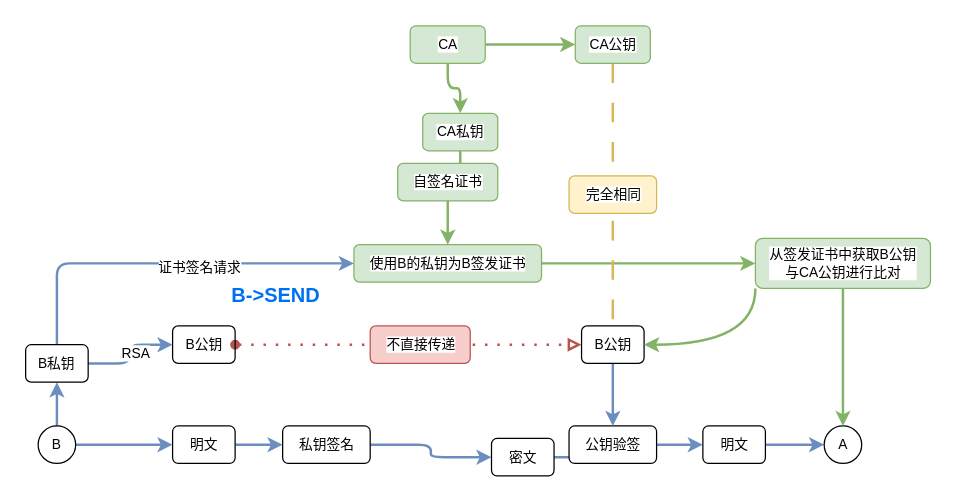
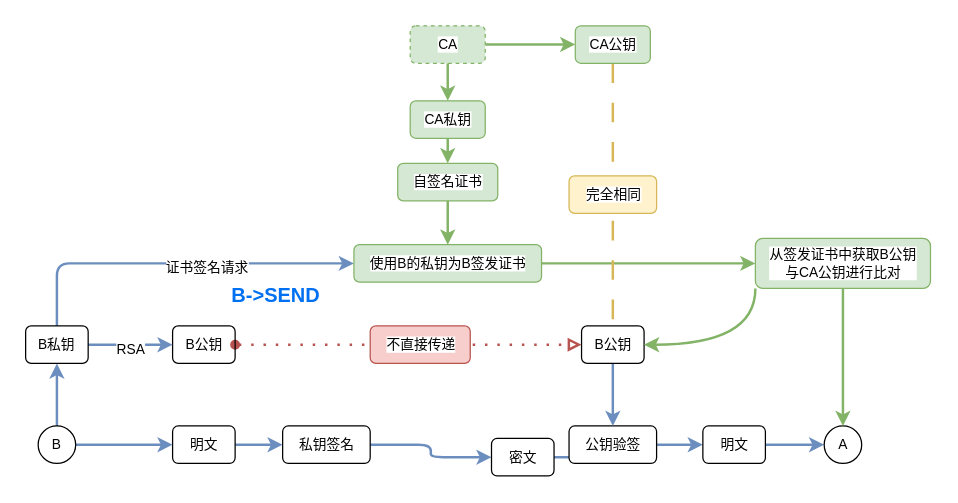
  <mxCell id="0" />
  <mxCell id="1" parent="0" />
  <mxCell id="2" value="" style="edgeStyle=orthogonalEdgeStyle;shape=connector;curved=0;rounded=1;orthogonalLoop=1;jettySize=auto;html=1;shadow=0;strokeColor=#6c8ebf;strokeWidth=1.968;align=center;verticalAlign=middle;fontFamily=Helvetica;fontSize=11;fontColor=default;labelBackgroundColor=default;endArrow=classic;fillColor=#dae8fc;" edge="1" parent="1" source="3" target="5"><mxGeometry relative="1" as="geometry" /></mxCell>
  <mxCell id="3" value="明文" style="rounded=1;whiteSpace=wrap;html=1;fontFamily=Helvetica;fontSize=11;fontColor=default;labelBackgroundColor=default;strokeColor=default;align=center;verticalAlign=middle;fillColor=default;" vertex="1" parent="1"><mxGeometry x="137.5" y="340" width="50" height="30" as="geometry" /></mxCell>
  <mxCell id="4" value="" style="edgeStyle=orthogonalEdgeStyle;shape=connector;curved=0;rounded=1;orthogonalLoop=1;jettySize=auto;html=1;shadow=0;strokeColor=#6c8ebf;strokeWidth=1.968;align=center;verticalAlign=middle;fontFamily=Helvetica;fontSize=11;fontColor=default;labelBackgroundColor=default;endArrow=classic;fillColor=#dae8fc;" edge="1" parent="1" source="5" target="7"><mxGeometry relative="1" as="geometry" /></mxCell>
  <mxCell id="5" value="私钥签名" style="whiteSpace=wrap;html=1;fontSize=11;rounded=1;labelBackgroundColor=default;strokeColor=default;align=center;verticalAlign=middle;fontFamily=Helvetica;fontColor=default;fillColor=default;" vertex="1" parent="1"><mxGeometry x="225.5" y="340" width="70" height="30" as="geometry" /></mxCell>
  <mxCell id="6" value="" style="edgeStyle=orthogonalEdgeStyle;shape=connector;curved=0;rounded=1;orthogonalLoop=1;jettySize=auto;html=1;shadow=0;strokeColor=#6c8ebf;strokeWidth=1.968;align=center;verticalAlign=middle;fontFamily=Helvetica;fontSize=11;fontColor=default;labelBackgroundColor=default;endArrow=classic;fillColor=#dae8fc;" edge="1" parent="1" source="7" target="9"><mxGeometry relative="1" as="geometry" /></mxCell>
  <mxCell id="7" value="密文" style="whiteSpace=wrap;html=1;fontSize=11;rounded=1;labelBackgroundColor=default;strokeColor=default;align=center;verticalAlign=middle;fontFamily=Helvetica;fontColor=default;fillColor=default;" vertex="1" parent="1"><mxGeometry x="392.5" y="350" width="50" height="30" as="geometry" /></mxCell>
  <mxCell id="8" value="" style="edgeStyle=orthogonalEdgeStyle;shape=connector;curved=0;rounded=1;orthogonalLoop=1;jettySize=auto;html=1;shadow=0;strokeColor=#6c8ebf;strokeWidth=1.968;align=center;verticalAlign=middle;fontFamily=Helvetica;fontSize=11;fontColor=default;labelBackgroundColor=default;endArrow=classic;fillColor=#dae8fc;" edge="1" parent="1" source="9" target="11"><mxGeometry relative="1" as="geometry" /></mxCell>
  <mxCell id="9" value="公钥验签" style="whiteSpace=wrap;html=1;fontSize=11;rounded=1;labelBackgroundColor=default;strokeColor=default;align=center;verticalAlign=middle;fontFamily=Helvetica;fontColor=default;fillColor=default;" vertex="1" parent="1"><mxGeometry x="454.5" y="340" width="70" height="30" as="geometry" /></mxCell>
  <mxCell id="10" style="edgeStyle=orthogonalEdgeStyle;shape=connector;curved=0;rounded=1;orthogonalLoop=1;jettySize=auto;html=1;entryX=0;entryY=0.5;entryDx=0;entryDy=0;shadow=0;strokeColor=#6c8ebf;strokeWidth=1.968;align=center;verticalAlign=middle;fontFamily=Helvetica;fontSize=11;fontColor=default;labelBackgroundColor=default;autosize=1;resizable=0;endArrow=classic;fillColor=#dae8fc;" edge="1" parent="1" source="11" target="31"><mxGeometry relative="1" as="geometry" /></mxCell>
  <mxCell id="11" value="明文" style="whiteSpace=wrap;html=1;fontSize=11;rounded=1;labelBackgroundColor=default;strokeColor=default;align=center;verticalAlign=middle;fontFamily=Helvetica;fontColor=default;fillColor=default;" vertex="1" parent="1"><mxGeometry x="561.5" y="340" width="50" height="30" as="geometry" /></mxCell>
  <mxCell id="12" value="B-&amp;gt;SEND" style="text;html=1;align=left;verticalAlign=middle;resizable=0;points=[];autosize=1;strokeColor=none;fillColor=none;fontSize=16;fontColor=#0070F2;fontFamily=Helvetica;fontStyle=1;rounded=1;" vertex="1" parent="1"><mxGeometry x="182.5" y="220" width="90" height="30" as="geometry" /></mxCell>
  <mxCell id="13" style="edgeStyle=orthogonalEdgeStyle;shape=connector;curved=0;rounded=1;orthogonalLoop=1;jettySize=auto;html=1;exitX=0.5;exitY=1;exitDx=0;exitDy=0;entryX=0.5;entryY=0;entryDx=0;entryDy=0;shadow=0;strokeColor=#82b366;strokeWidth=1.968;align=center;verticalAlign=middle;fontFamily=Helvetica;fontSize=11;fontColor=default;labelBackgroundColor=none;autosize=1;resizable=0;endArrow=classic;fillColor=#d5e8d4;" edge="1" parent="1" source="15" target="17"><mxGeometry relative="1" as="geometry" /></mxCell>
  <mxCell id="14" value="" style="edgeStyle=orthogonalEdgeStyle;shape=connector;curved=0;rounded=1;orthogonalLoop=1;jettySize=auto;html=1;shadow=0;strokeColor=#82b366;strokeWidth=1.968;align=center;verticalAlign=middle;fontFamily=Helvetica;fontSize=11;fontColor=default;labelBackgroundColor=default;autosize=1;resizable=0;endArrow=classic;fillColor=#d5e8d4;" edge="1" parent="1" source="15" target="38"><mxGeometry relative="1" as="geometry" /></mxCell>
- <mxCell id="15" value="CA" style="whiteSpace=wrap;html=1;fontFamily=Helvetica;fontSize=11;labelBackgroundColor=default;rounded=1;fillColor=#d5e8d4;strokeColor=#82b366;" vertex="1" parent="1"><mxGeometry x="327.5" y="20" width="60" height="30" as="geometry" /></mxCell>
+ <mxCell id="15" value="CA" style="whiteSpace=wrap;html=1;fontFamily=Helvetica;fontSize=11;labelBackgroundColor=default;rounded=1;fillColor=#d5e8d4;strokeColor=#82b366;dashed=1;" vertex="1" parent="1"><mxGeometry x="327.5" y="20" width="60" height="30" as="geometry" /></mxCell>
  <mxCell id="16" value="" style="edgeStyle=orthogonalEdgeStyle;shape=connector;curved=0;rounded=1;orthogonalLoop=1;jettySize=auto;html=1;shadow=0;strokeColor=#82b366;strokeWidth=1.968;align=center;verticalAlign=middle;fontFamily=Helvetica;fontSize=11;fontColor=default;labelBackgroundColor=default;autosize=1;resizable=0;endArrow=classic;fillColor=#d5e8d4;" edge="1" parent="1" source="17" target="19"><mxGeometry relative="1" as="geometry" /></mxCell>
- <mxCell id="17" value="CA私钥" style="whiteSpace=wrap;html=1;fontFamily=Helvetica;fontSize=11;labelBackgroundColor=default;rounded=1;fillColor=#d5e8d4;strokeColor=#82b366;" vertex="1" parent="1"><mxGeometry x="337.5" y="90" width="60" height="30" as="geometry" /></mxCell>
+ <mxCell id="17" value="CA私钥" style="whiteSpace=wrap;html=1;fontFamily=Helvetica;fontSize=11;labelBackgroundColor=default;rounded=1;fillColor=#d5e8d4;strokeColor=#82b366;" vertex="1" parent="1"><mxGeometry x="327.5" y="80" width="60" height="30" as="geometry" /></mxCell>
  <mxCell id="18" style="edgeStyle=orthogonalEdgeStyle;shape=connector;curved=0;rounded=1;orthogonalLoop=1;jettySize=auto;html=1;shadow=0;strokeColor=#82b366;strokeWidth=1.968;align=center;verticalAlign=middle;fontFamily=Helvetica;fontSize=11;fontColor=default;labelBackgroundColor=default;autosize=1;resizable=0;endArrow=classic;fillColor=#d5e8d4;" edge="1" parent="1" source="19" target="35"><mxGeometry relative="1" as="geometry" /></mxCell>
  <mxCell id="19" value="自签名证书" style="whiteSpace=wrap;html=1;fontSize=11;fillColor=#d5e8d4;strokeColor=#82b366;labelBackgroundColor=default;rounded=1;" vertex="1" parent="1"><mxGeometry x="317.5" y="130" width="80" height="30" as="geometry" /></mxCell>
  <mxCell id="20" value="" style="edgeStyle=orthogonalEdgeStyle;shape=connector;curved=0;rounded=1;orthogonalLoop=1;jettySize=auto;html=1;shadow=0;strokeColor=#6c8ebf;strokeWidth=1.968;align=center;verticalAlign=middle;fontFamily=Helvetica;fontSize=11;fontColor=default;labelBackgroundColor=default;autosize=1;resizable=0;endArrow=classic;fillColor=#dae8fc;" edge="1" parent="1" source="22" target="30"><mxGeometry relative="1" as="geometry" /></mxCell>
  <mxCell id="21" style="edgeStyle=orthogonalEdgeStyle;shape=connector;curved=0;rounded=1;orthogonalLoop=1;jettySize=auto;html=1;entryX=0;entryY=0.5;entryDx=0;entryDy=0;shadow=0;strokeColor=#6c8ebf;strokeWidth=1.968;align=center;verticalAlign=middle;fontFamily=Helvetica;fontSize=11;fontColor=default;labelBackgroundColor=default;autosize=1;resizable=0;endArrow=classic;fillColor=#dae8fc;" edge="1" parent="1" source="22" target="3"><mxGeometry relative="1" as="geometry" /></mxCell>
  <mxCell id="22" value="B" style="ellipse;whiteSpace=wrap;html=1;align=center;verticalAlign=middle;fontFamily=Helvetica;fontSize=11;fontColor=default;labelBackgroundColor=default;autosize=1;resizable=0;fillColor=none;gradientColor=none;rounded=1;" vertex="1" parent="1"><mxGeometry x="30" y="340" width="30" height="30" as="geometry" /></mxCell>
  <mxCell id="23" style="edgeStyle=orthogonalEdgeStyle;shape=connector;curved=0;rounded=1;orthogonalLoop=1;jettySize=auto;html=1;shadow=0;strokeColor=#b85450;strokeWidth=1.968;align=center;verticalAlign=middle;fontFamily=Helvetica;fontSize=11;fontColor=default;labelBackgroundColor=default;autosize=1;resizable=0;endArrow=block;fillColor=#f8cecc;dashed=1;dashPattern=1 4;endFill=0;startArrow=oval;startFill=1;" edge="1" parent="1" source="25" target="33"><mxGeometry relative="1" as="geometry" /></mxCell>
  <mxCell id="24" value="不直接传递" style="edgeLabel;html=1;align=center;verticalAlign=middle;resizable=0;points=[];rounded=1;fontFamily=Helvetica;fontSize=11;labelBackgroundColor=default;autosize=1;fillColor=#f8cecc;strokeColor=#b85450;" vertex="1" connectable="0" parent="23"><mxGeometry x="-0.429" y="-1" width="80" height="30" relative="1" as="geometry"><mxPoint x="29" y="-16" as="offset" /></mxGeometry></mxCell>
  <mxCell id="25" value="B公钥" style="whiteSpace=wrap;html=1;fontSize=11;fillColor=none;labelBackgroundColor=default;autosize=1;resizable=0;gradientColor=none;rounded=1;" vertex="1" parent="1"><mxGeometry x="137.5" y="260" width="50" height="30" as="geometry" /></mxCell>
  <mxCell id="26" style="edgeStyle=orthogonalEdgeStyle;shape=connector;rounded=1;orthogonalLoop=1;jettySize=auto;html=1;exitX=0.5;exitY=0;exitDx=0;exitDy=0;entryX=0;entryY=0.5;entryDx=0;entryDy=0;shadow=0;strokeColor=#6c8ebf;strokeWidth=1.968;align=center;verticalAlign=middle;fontFamily=Helvetica;fontSize=11;fontColor=default;labelBackgroundColor=default;autosize=1;resizable=0;endArrow=classic;fillColor=#dae8fc;" edge="1" parent="1" source="30" target="35"><mxGeometry relative="1" as="geometry" /></mxCell>
  <mxCell id="27" value="证书签名请求" style="edgeLabel;html=1;align=center;verticalAlign=middle;resizable=0;points=[];rounded=1;fontFamily=Helvetica;fontSize=11;fontColor=default;labelBackgroundColor=default;autosize=1;fillColor=none;gradientColor=none;" vertex="1" connectable="0" parent="26"><mxGeometry x="0.175" y="-3" width="90" height="30" relative="1" as="geometry"><mxPoint x="-44" y="-15" as="offset" /></mxGeometry></mxCell>
  <mxCell id="28" style="edgeStyle=orthogonalEdgeStyle;shape=connector;curved=0;rounded=1;orthogonalLoop=1;jettySize=auto;html=1;exitX=1;exitY=0.5;exitDx=0;exitDy=0;shadow=0;strokeColor=#6c8ebf;strokeWidth=1.968;align=center;verticalAlign=middle;fontFamily=Helvetica;fontSize=11;fontColor=default;labelBackgroundColor=default;autosize=1;resizable=0;endArrow=classic;fillColor=#dae8fc;" edge="1" parent="1" source="30" target="25"><mxGeometry relative="1" as="geometry" /></mxCell>
  <mxCell id="29" value="RSA" style="edgeLabel;html=1;align=center;verticalAlign=middle;resizable=0;points=[];rounded=1;fontFamily=Helvetica;fontSize=11;fontColor=default;labelBackgroundColor=default;autosize=1;fillColor=none;gradientColor=none;" vertex="1" connectable="0" parent="28"><mxGeometry x="0.012" y="-4" width="50" height="30" relative="1" as="geometry"><mxPoint x="-25" y="-15" as="offset" /></mxGeometry></mxCell>
- <mxCell id="30" value="B私钥" style="whiteSpace=wrap;html=1;fontSize=11;fillColor=none;labelBackgroundColor=default;autosize=1;resizable=0;gradientColor=none;rounded=1;" vertex="1" parent="1"><mxGeometry x="20" y="275" width="50" height="30" as="geometry" /></mxCell>
+ <mxCell id="30" value="B私钥" style="whiteSpace=wrap;html=1;fontSize=11;fillColor=none;labelBackgroundColor=default;autosize=1;resizable=0;gradientColor=none;rounded=1;" vertex="1" parent="1"><mxGeometry x="20" y="260" width="50" height="30" as="geometry" /></mxCell>
  <mxCell id="31" value="A" style="ellipse;whiteSpace=wrap;html=1;align=center;verticalAlign=middle;fontFamily=Helvetica;fontSize=11;fontColor=default;labelBackgroundColor=default;autosize=1;resizable=0;fillColor=none;gradientColor=none;rounded=1;" vertex="1" parent="1"><mxGeometry x="658.5" y="340" width="30" height="30" as="geometry" /></mxCell>
  <mxCell id="32" style="edgeStyle=orthogonalEdgeStyle;shape=connector;curved=0;rounded=1;orthogonalLoop=1;jettySize=auto;html=1;exitX=0.5;exitY=1;exitDx=0;exitDy=0;entryX=0.5;entryY=0;entryDx=0;entryDy=0;shadow=0;strokeColor=#6c8ebf;strokeWidth=1.968;align=center;verticalAlign=middle;fontFamily=Helvetica;fontSize=11;fontColor=default;labelBackgroundColor=default;autosize=1;resizable=0;endArrow=classic;fillColor=#dae8fc;" edge="1" parent="1" source="33" target="9"><mxGeometry relative="1" as="geometry" /></mxCell>
  <mxCell id="33" value="B公钥" style="whiteSpace=wrap;html=1;fontSize=11;fillColor=none;labelBackgroundColor=default;autosize=1;resizable=0;gradientColor=none;rounded=1;" vertex="1" parent="1"><mxGeometry x="464.5" y="260" width="50" height="30" as="geometry" /></mxCell>
  <mxCell id="34" style="edgeStyle=orthogonalEdgeStyle;shape=connector;curved=0;rounded=1;orthogonalLoop=1;jettySize=auto;html=1;exitX=1;exitY=0.5;exitDx=0;exitDy=0;shadow=0;strokeColor=#82b366;strokeWidth=1.968;align=center;verticalAlign=middle;fontFamily=Helvetica;fontSize=11;fontColor=default;labelBackgroundColor=default;autosize=1;resizable=0;endArrow=classic;fillColor=#d5e8d4;" edge="1" parent="1" source="35" target="41"><mxGeometry relative="1" as="geometry" /></mxCell>
  <mxCell id="35" value="使用B的私钥为B签发证书" style="whiteSpace=wrap;html=1;rounded=1;align=center;verticalAlign=middle;fontFamily=Helvetica;fontSize=11;labelBackgroundColor=default;autosize=1;resizable=0;fillColor=#d5e8d4;strokeColor=#82b366;" vertex="1" parent="1"><mxGeometry x="282.5" y="195" width="150" height="30" as="geometry" /></mxCell>
  <mxCell id="36" style="edgeStyle=orthogonalEdgeStyle;curved=0;rounded=1;orthogonalLoop=1;jettySize=auto;html=1;entryX=0.5;entryY=0;entryDx=0;entryDy=0;shadow=0;strokeColor=#d6b656;strokeWidth=1.968;align=center;verticalAlign=middle;fontFamily=Helvetica;fontSize=11;fontColor=default;labelBackgroundColor=default;autosize=1;resizable=0;endArrow=none;fillColor=#fff2cc;dashed=1;dashPattern=8 8;endFill=0;startArrow=none;startFill=0;" edge="1" parent="1" source="38" target="33"><mxGeometry relative="1" as="geometry" /></mxCell>
  <mxCell id="37" value="完全相同" style="edgeLabel;html=1;align=center;verticalAlign=middle;resizable=0;points=[];rounded=1;fontFamily=Helvetica;fontSize=11;labelBackgroundColor=default;autosize=1;fillColor=#fff2cc;strokeColor=#d6b656;" vertex="1" connectable="0" parent="36"><mxGeometry x="0.0" width="70" height="30" relative="1" as="geometry"><mxPoint x="-35" y="-15" as="offset" /></mxGeometry></mxCell>
  <mxCell id="38" value="CA公钥" style="whiteSpace=wrap;html=1;fontFamily=Helvetica;fontSize=11;labelBackgroundColor=default;rounded=1;fillColor=#d5e8d4;strokeColor=#82b366;" vertex="1" parent="1"><mxGeometry x="459.5" y="20" width="60" height="30" as="geometry" /></mxCell>
  <mxCell id="39" style="edgeStyle=orthogonalEdgeStyle;shape=connector;curved=0;rounded=1;orthogonalLoop=1;jettySize=auto;html=1;exitX=0.5;exitY=1;exitDx=0;exitDy=0;shadow=0;strokeColor=#82b366;strokeWidth=1.968;align=center;verticalAlign=middle;fontFamily=Helvetica;fontSize=11;fontColor=default;labelBackgroundColor=default;autosize=1;resizable=0;endArrow=classic;fillColor=#d5e8d4;" edge="1" parent="1" source="41" target="31"><mxGeometry relative="1" as="geometry" /></mxCell>
  <mxCell id="40" style="edgeStyle=orthogonalEdgeStyle;shape=connector;curved=1;rounded=1;orthogonalLoop=1;jettySize=auto;html=1;exitX=0;exitY=1;exitDx=0;exitDy=0;entryX=1;entryY=0.5;entryDx=0;entryDy=0;shadow=0;strokeColor=#82b366;strokeWidth=1.968;align=center;verticalAlign=middle;fontFamily=Helvetica;fontSize=11;fontColor=default;labelBackgroundColor=default;autosize=1;resizable=0;endArrow=classic;fillColor=#d5e8d4;" edge="1" parent="1" source="41" target="33"><mxGeometry relative="1" as="geometry" /></mxCell>
  <mxCell id="41" value="&lt;span style=&quot;text-wrap: nowrap;&quot;&gt;从签发证书中获取B公钥&lt;/span&gt;&lt;br style=&quot;text-wrap: nowrap;&quot;&gt;&lt;span style=&quot;text-wrap: nowrap;&quot;&gt;与CA公钥进行比对&lt;/span&gt;" style="rounded=1;whiteSpace=wrap;html=1;align=center;verticalAlign=middle;fontFamily=Helvetica;fontSize=11;labelBackgroundColor=default;autosize=1;resizable=0;fillColor=#d5e8d4;strokeColor=#82b366;" vertex="1" parent="1"><mxGeometry x="603.5" y="190" width="140" height="40" as="geometry" /></mxCell>
